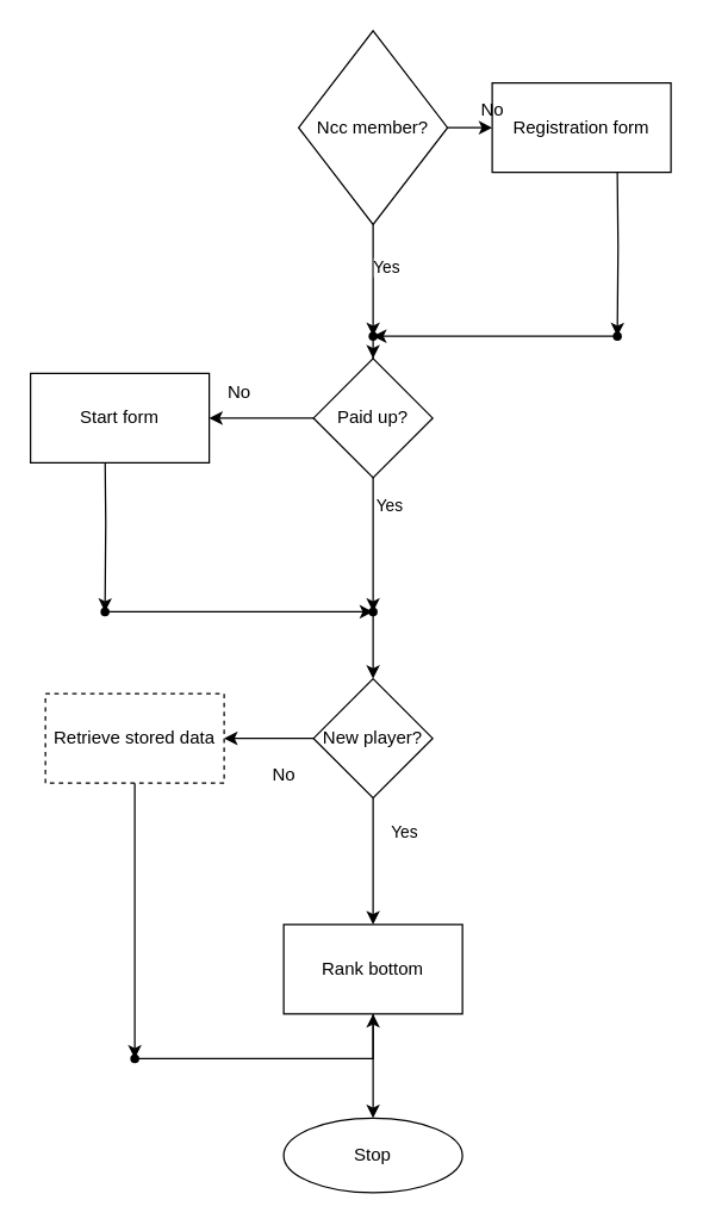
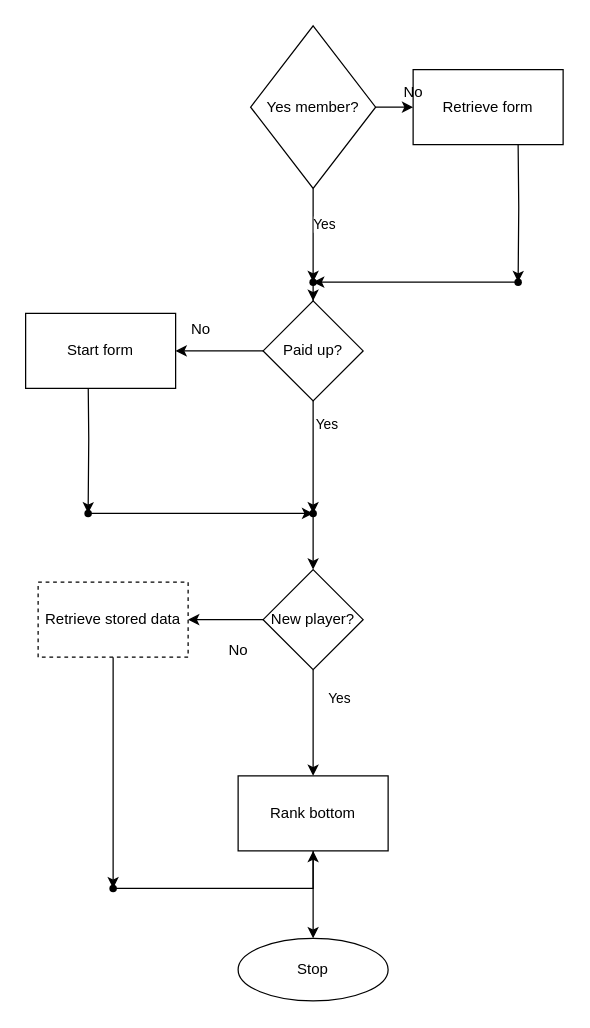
  <mxCell id="0" />
  <mxCell id="1" parent="0" />
  <mxCell id="2" value="" style="edgeStyle=orthogonalEdgeStyle;rounded=0;orthogonalLoop=1;jettySize=auto;html=1;" edge="1" parent="1" source="4" target="6"><mxGeometry relative="1" as="geometry" /></mxCell>
  <mxCell id="3" value="" style="edgeStyle=orthogonalEdgeStyle;rounded=0;orthogonalLoop=1;jettySize=auto;html=1;" edge="1" parent="1" source="24" target="9"><mxGeometry relative="1" as="geometry" /></mxCell>
- <mxCell id="4" value="Ncc member?" style="rhombus;whiteSpace=wrap;html=1;" vertex="1" parent="1"><mxGeometry x="200" y="20" width="100" height="130" as="geometry" /></mxCell>
+ <mxCell id="4" value="Yes member?" style="rhombus;whiteSpace=wrap;html=1;" vertex="1" parent="1"><mxGeometry x="200" y="20" width="100" height="130" as="geometry" /></mxCell>
  <mxCell id="5" value="" style="edgeStyle=orthogonalEdgeStyle;rounded=0;orthogonalLoop=1;jettySize=auto;html=1;" edge="1" parent="1" target="21"><mxGeometry relative="1" as="geometry"><mxPoint x="414" y="115" as="sourcePoint" /></mxGeometry></mxCell>
- <mxCell id="6" value="Registration form" style="whiteSpace=wrap;html=1;" vertex="1" parent="1"><mxGeometry x="330" y="55" width="120" height="60" as="geometry" /></mxCell>
+ <mxCell id="6" value="Retrieve form" style="whiteSpace=wrap;html=1;" vertex="1" parent="1"><mxGeometry x="330" y="55" width="120" height="60" as="geometry" /></mxCell>
  <mxCell id="7" value="" style="edgeStyle=orthogonalEdgeStyle;rounded=0;orthogonalLoop=1;jettySize=auto;html=1;" edge="1" parent="1" source="32" target="13"><mxGeometry relative="1" as="geometry" /></mxCell>
  <mxCell id="8" value="" style="edgeStyle=orthogonalEdgeStyle;rounded=0;orthogonalLoop=1;jettySize=auto;html=1;" edge="1" parent="1" source="9" target="15"><mxGeometry relative="1" as="geometry" /></mxCell>
  <mxCell id="9" value="Paid up?" style="rhombus;whiteSpace=wrap;html=1;" vertex="1" parent="1"><mxGeometry x="210" y="240" width="80" height="80" as="geometry" /></mxCell>
  <mxCell id="10" value="" style="edgeStyle=orthogonalEdgeStyle;rounded=0;orthogonalLoop=1;jettySize=auto;html=1;" edge="1" parent="1" source="13" target="17"><mxGeometry relative="1" as="geometry" /></mxCell>
  <mxCell id="11" value="" style="edgeStyle=orthogonalEdgeStyle;rounded=0;orthogonalLoop=1;jettySize=auto;html=1;" edge="1" parent="1" source="13" target="19"><mxGeometry relative="1" as="geometry" /></mxCell>
  <mxCell id="12" value="Yes" style="edgeLabel;html=1;align=center;verticalAlign=middle;resizable=0;points=[];" vertex="1" connectable="0" parent="11"><mxGeometry x="-0.647" y="9" relative="1" as="geometry"><mxPoint x="11" y="7" as="offset" /></mxGeometry></mxCell>
  <mxCell id="13" value="New player?" style="rhombus;whiteSpace=wrap;html=1;" vertex="1" parent="1"><mxGeometry x="210" y="455" width="80" height="80" as="geometry" /></mxCell>
  <mxCell id="14" value="" style="edgeStyle=orthogonalEdgeStyle;rounded=0;orthogonalLoop=1;jettySize=auto;html=1;" edge="1" parent="1" target="29"><mxGeometry relative="1" as="geometry"><mxPoint x="70" y="300" as="sourcePoint" /></mxGeometry></mxCell>
  <mxCell id="15" value="Start form" style="whiteSpace=wrap;html=1;" vertex="1" parent="1"><mxGeometry x="20" y="250" width="120" height="60" as="geometry" /></mxCell>
  <mxCell id="16" value="" style="edgeStyle=orthogonalEdgeStyle;rounded=0;orthogonalLoop=1;jettySize=auto;html=1;" edge="1" parent="1" source="17" target="35"><mxGeometry relative="1" as="geometry" /></mxCell>
  <mxCell id="17" value="Retrieve stored data" style="whiteSpace=wrap;html=1;dashed=1;" vertex="1" parent="1"><mxGeometry x="30" y="465" width="120" height="60" as="geometry" /></mxCell>
  <mxCell id="18" value="" style="edgeStyle=orthogonalEdgeStyle;rounded=0;orthogonalLoop=1;jettySize=auto;html=1;" edge="1" parent="1" source="19" target="33"><mxGeometry relative="1" as="geometry" /></mxCell>
  <mxCell id="19" value="Rank bottom" style="whiteSpace=wrap;html=1;" vertex="1" parent="1"><mxGeometry x="190" y="620" width="120" height="60" as="geometry" /></mxCell>
  <mxCell id="20" value="" style="edgeStyle=orthogonalEdgeStyle;rounded=0;orthogonalLoop=1;jettySize=auto;html=1;" edge="1" parent="1" source="21" target="24"><mxGeometry relative="1" as="geometry" /></mxCell>
  <mxCell id="21" value="" style="shape=waypoint;sketch=0;size=6;pointerEvents=1;points=[];fillColor=default;resizable=0;rotatable=0;perimeter=centerPerimeter;snapToPoint=1;" vertex="1" parent="1"><mxGeometry x="404" y="215" width="20" height="20" as="geometry" /></mxCell>
  <mxCell id="22" value="" style="edgeStyle=orthogonalEdgeStyle;rounded=0;orthogonalLoop=1;jettySize=auto;html=1;" edge="1" parent="1" source="4" target="24"><mxGeometry relative="1" as="geometry"><mxPoint x="250" y="150" as="sourcePoint" /><mxPoint x="250" y="310" as="targetPoint" /></mxGeometry></mxCell>
  <mxCell id="23" value="Yes" style="edgeLabel;html=1;align=center;verticalAlign=middle;resizable=0;points=[];" vertex="1" connectable="0" parent="22"><mxGeometry x="-0.253" y="8" relative="1" as="geometry"><mxPoint as="offset" /></mxGeometry></mxCell>
  <mxCell id="24" value="" style="shape=waypoint;sketch=0;size=6;pointerEvents=1;points=[];fillColor=default;resizable=0;rotatable=0;perimeter=centerPerimeter;snapToPoint=1;" vertex="1" parent="1"><mxGeometry x="240" y="215" width="20" height="20" as="geometry" /></mxCell>
  <mxCell id="25" value="No" style="text;html=1;align=center;verticalAlign=middle;resizable=0;points=[];autosize=1;strokeColor=none;fillColor=none;" vertex="1" parent="1"><mxGeometry x="310" y="58" width="40" height="30" as="geometry" /></mxCell>
  <mxCell id="26" value="No" style="text;html=1;align=center;verticalAlign=middle;resizable=0;points=[];autosize=1;strokeColor=none;fillColor=none;" vertex="1" parent="1"><mxGeometry x="140" y="248" width="40" height="30" as="geometry" /></mxCell>
  <mxCell id="27" value="No" style="text;html=1;align=center;verticalAlign=middle;resizable=0;points=[];autosize=1;strokeColor=none;fillColor=none;" vertex="1" parent="1"><mxGeometry x="170" y="505" width="40" height="30" as="geometry" /></mxCell>
  <mxCell id="28" value="" style="edgeStyle=orthogonalEdgeStyle;rounded=0;orthogonalLoop=1;jettySize=auto;html=1;" edge="1" parent="1" source="29" target="32"><mxGeometry relative="1" as="geometry" /></mxCell>
  <mxCell id="29" value="" style="shape=waypoint;sketch=0;size=6;pointerEvents=1;points=[];fillColor=default;resizable=0;rotatable=0;perimeter=centerPerimeter;snapToPoint=1;" vertex="1" parent="1"><mxGeometry x="60" y="400" width="20" height="20" as="geometry" /></mxCell>
  <mxCell id="30" value="" style="edgeStyle=orthogonalEdgeStyle;rounded=0;orthogonalLoop=1;jettySize=auto;html=1;" edge="1" parent="1" source="9" target="32"><mxGeometry relative="1" as="geometry"><mxPoint x="250" y="320" as="sourcePoint" /><mxPoint x="260" y="495" as="targetPoint" /></mxGeometry></mxCell>
  <mxCell id="31" value="Yes" style="edgeLabel;html=1;align=center;verticalAlign=middle;resizable=0;points=[];" vertex="1" connectable="0" parent="30"><mxGeometry x="-0.6" y="10" relative="1" as="geometry"><mxPoint as="offset" /></mxGeometry></mxCell>
  <mxCell id="32" value="" style="shape=waypoint;sketch=0;size=6;pointerEvents=1;points=[];fillColor=default;resizable=0;rotatable=0;perimeter=centerPerimeter;snapToPoint=1;" vertex="1" parent="1"><mxGeometry x="240" y="400" width="20" height="20" as="geometry" /></mxCell>
  <mxCell id="33" value="Stop" style="ellipse;whiteSpace=wrap;html=1;" vertex="1" parent="1"><mxGeometry x="190" y="750" width="120" height="50" as="geometry" /></mxCell>
  <mxCell id="34" value="" style="edgeStyle=orthogonalEdgeStyle;rounded=0;orthogonalLoop=1;jettySize=auto;html=1;" edge="1" parent="1" source="35" target="19"><mxGeometry relative="1" as="geometry" /></mxCell>
  <mxCell id="35" value="" style="shape=waypoint;sketch=0;size=6;pointerEvents=1;points=[];fillColor=default;resizable=0;rotatable=0;perimeter=centerPerimeter;snapToPoint=1;" vertex="1" parent="1"><mxGeometry x="80" y="700" width="20" height="20" as="geometry" /></mxCell>
